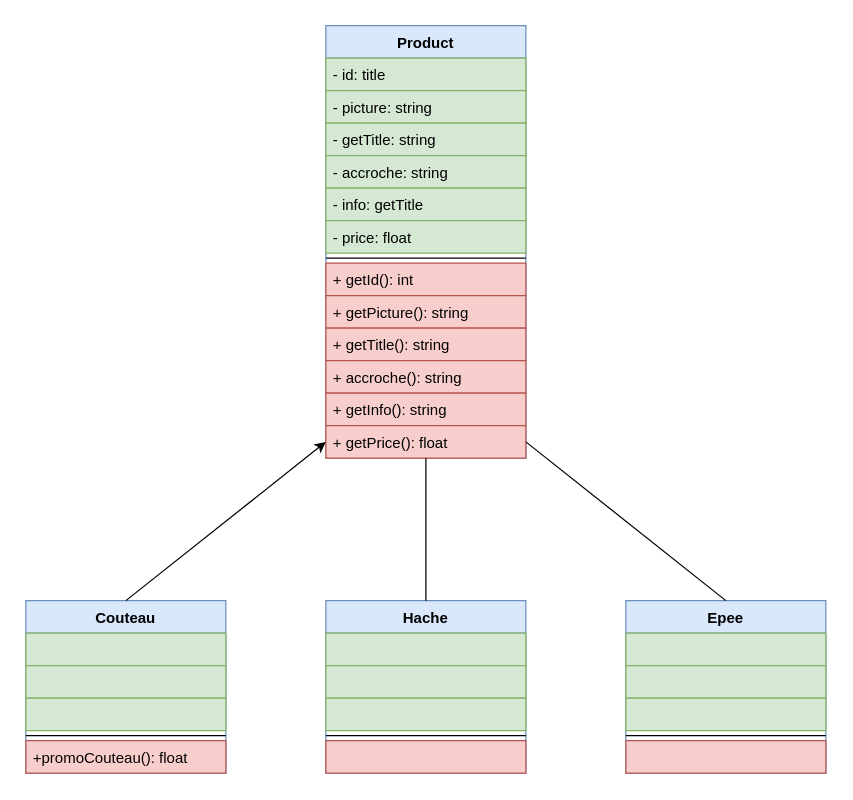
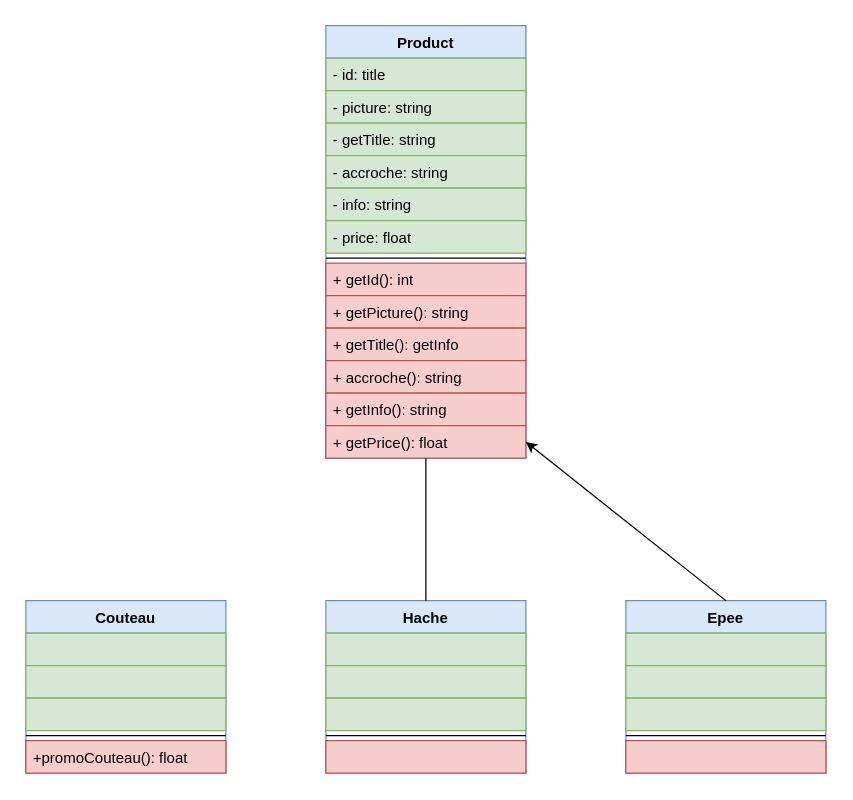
  <mxCell id="0" />
  <mxCell id="1" parent="0" />
  <mxCell id="2" value="Product" style="swimlane;fontStyle=1;align=center;verticalAlign=top;childLayout=stackLayout;horizontal=1;startSize=26;horizontalStack=0;resizeParent=1;resizeParentMax=0;resizeLast=0;collapsible=1;marginBottom=0;fillColor=#dae8fc;strokeColor=#6c8ebf;" vertex="1" parent="1"><mxGeometry x="260" y="20" width="160" height="346" as="geometry" /></mxCell>
  <mxCell id="3" value="- id: title&#10;" style="text;strokeColor=#82b366;fillColor=#d5e8d4;align=left;verticalAlign=top;spacingLeft=4;spacingRight=4;overflow=hidden;rotatable=0;points=[[0,0.5],[1,0.5]];portConstraint=eastwest;" vertex="1" parent="2"><mxGeometry y="26" width="160" height="26" as="geometry" /></mxCell>
  <mxCell id="4" value="- picture: string" style="text;strokeColor=#82b366;fillColor=#d5e8d4;align=left;verticalAlign=top;spacingLeft=4;spacingRight=4;overflow=hidden;rotatable=0;points=[[0,0.5],[1,0.5]];portConstraint=eastwest;" vertex="1" parent="2"><mxGeometry y="52" width="160" height="26" as="geometry" /></mxCell>
  <mxCell id="5" value="- getTitle: string&#10;" style="text;strokeColor=#82b366;fillColor=#d5e8d4;align=left;verticalAlign=top;spacingLeft=4;spacingRight=4;overflow=hidden;rotatable=0;points=[[0,0.5],[1,0.5]];portConstraint=eastwest;" vertex="1" parent="2"><mxGeometry y="78" width="160" height="26" as="geometry" /></mxCell>
  <mxCell id="6" value="- accroche: string&#10;" style="text;strokeColor=#82b366;fillColor=#d5e8d4;align=left;verticalAlign=top;spacingLeft=4;spacingRight=4;overflow=hidden;rotatable=0;points=[[0,0.5],[1,0.5]];portConstraint=eastwest;" vertex="1" parent="2"><mxGeometry y="104" width="160" height="26" as="geometry" /></mxCell>
- <mxCell id="7" value="- info: getTitle&#10;" style="text;strokeColor=#82b366;fillColor=#d5e8d4;align=left;verticalAlign=top;spacingLeft=4;spacingRight=4;overflow=hidden;rotatable=0;points=[[0,0.5],[1,0.5]];portConstraint=eastwest;" vertex="1" parent="2"><mxGeometry y="130" width="160" height="26" as="geometry" /></mxCell>
+ <mxCell id="7" value="- info: string&#10;" style="text;strokeColor=#82b366;fillColor=#d5e8d4;align=left;verticalAlign=top;spacingLeft=4;spacingRight=4;overflow=hidden;rotatable=0;points=[[0,0.5],[1,0.5]];portConstraint=eastwest;" vertex="1" parent="2"><mxGeometry y="130" width="160" height="26" as="geometry" /></mxCell>
  <mxCell id="8" value="- price: float&#10;" style="text;strokeColor=#82b366;fillColor=#d5e8d4;align=left;verticalAlign=top;spacingLeft=4;spacingRight=4;overflow=hidden;rotatable=0;points=[[0,0.5],[1,0.5]];portConstraint=eastwest;" vertex="1" parent="2"><mxGeometry y="156" width="160" height="26" as="geometry" /></mxCell>
  <mxCell id="9" value="" style="line;strokeWidth=1;fillColor=none;align=left;verticalAlign=middle;spacingTop=-1;spacingLeft=3;spacingRight=3;rotatable=0;labelPosition=right;points=[];portConstraint=eastwest;" vertex="1" parent="2"><mxGeometry y="182" width="160" height="8" as="geometry" /></mxCell>
  <mxCell id="10" value="+ getId(): int" style="text;strokeColor=#b85450;fillColor=#f8cecc;align=left;verticalAlign=top;spacingLeft=4;spacingRight=4;overflow=hidden;rotatable=0;points=[[0,0.5],[1,0.5]];portConstraint=eastwest;" vertex="1" parent="2"><mxGeometry y="190" width="160" height="26" as="geometry" /></mxCell>
  <mxCell id="11" value="+ getPicture(): string" style="text;strokeColor=#b85450;fillColor=#f8cecc;align=left;verticalAlign=top;spacingLeft=4;spacingRight=4;overflow=hidden;rotatable=0;points=[[0,0.5],[1,0.5]];portConstraint=eastwest;" vertex="1" parent="2"><mxGeometry y="216" width="160" height="26" as="geometry" /></mxCell>
- <mxCell id="12" value="+ getTitle(): string" style="text;strokeColor=#b85450;fillColor=#f8cecc;align=left;verticalAlign=top;spacingLeft=4;spacingRight=4;overflow=hidden;rotatable=0;points=[[0,0.5],[1,0.5]];portConstraint=eastwest;" vertex="1" parent="2"><mxGeometry y="242" width="160" height="26" as="geometry" /></mxCell>
+ <mxCell id="12" value="+ getTitle(): getInfo" style="text;strokeColor=#b85450;fillColor=#f8cecc;align=left;verticalAlign=top;spacingLeft=4;spacingRight=4;overflow=hidden;rotatable=0;points=[[0,0.5],[1,0.5]];portConstraint=eastwest;" vertex="1" parent="2"><mxGeometry y="242" width="160" height="26" as="geometry" /></mxCell>
  <mxCell id="13" value="+ accroche(): string" style="text;strokeColor=#b85450;fillColor=#f8cecc;align=left;verticalAlign=top;spacingLeft=4;spacingRight=4;overflow=hidden;rotatable=0;points=[[0,0.5],[1,0.5]];portConstraint=eastwest;" vertex="1" parent="2"><mxGeometry y="268" width="160" height="26" as="geometry" /></mxCell>
  <mxCell id="14" value="+ getInfo(): string" style="text;strokeColor=#b85450;fillColor=#f8cecc;align=left;verticalAlign=top;spacingLeft=4;spacingRight=4;overflow=hidden;rotatable=0;points=[[0,0.5],[1,0.5]];portConstraint=eastwest;" vertex="1" parent="2"><mxGeometry y="294" width="160" height="26" as="geometry" /></mxCell>
  <mxCell id="15" value="+ getPrice(): float" style="text;strokeColor=#b85450;fillColor=#f8cecc;align=left;verticalAlign=top;spacingLeft=4;spacingRight=4;overflow=hidden;rotatable=0;points=[[0,0.5],[1,0.5]];portConstraint=eastwest;" vertex="1" parent="2"><mxGeometry y="320" width="160" height="26" as="geometry" /></mxCell>
  <mxCell id="16" value="Couteau" style="swimlane;fontStyle=1;align=center;verticalAlign=top;childLayout=stackLayout;horizontal=1;startSize=26;horizontalStack=0;resizeParent=1;resizeParentMax=0;resizeLast=0;collapsible=1;marginBottom=0;fillColor=#dae8fc;strokeColor=#6c8ebf;" vertex="1" parent="1"><mxGeometry x="20" y="480" width="160" height="138" as="geometry" /></mxCell>
  <mxCell id="17" value="" style="text;strokeColor=#82b366;fillColor=#d5e8d4;align=left;verticalAlign=top;spacingLeft=4;spacingRight=4;overflow=hidden;rotatable=0;points=[[0,0.5],[1,0.5]];portConstraint=eastwest;" vertex="1" parent="16"><mxGeometry y="26" width="160" height="26" as="geometry" /></mxCell>
  <mxCell id="18" value="" style="text;strokeColor=#82b366;fillColor=#d5e8d4;align=left;verticalAlign=top;spacingLeft=4;spacingRight=4;overflow=hidden;rotatable=0;points=[[0,0.5],[1,0.5]];portConstraint=eastwest;" vertex="1" parent="16"><mxGeometry y="52" width="160" height="26" as="geometry" /></mxCell>
  <mxCell id="19" value="" style="text;strokeColor=#82b366;fillColor=#d5e8d4;align=left;verticalAlign=top;spacingLeft=4;spacingRight=4;overflow=hidden;rotatable=0;points=[[0,0.5],[1,0.5]];portConstraint=eastwest;" vertex="1" parent="16"><mxGeometry y="78" width="160" height="26" as="geometry" /></mxCell>
  <mxCell id="20" value="" style="line;strokeWidth=1;fillColor=none;align=left;verticalAlign=middle;spacingTop=-1;spacingLeft=3;spacingRight=3;rotatable=0;labelPosition=right;points=[];portConstraint=eastwest;" vertex="1" parent="16"><mxGeometry y="104" width="160" height="8" as="geometry" /></mxCell>
  <mxCell id="21" value="+promoCouteau(): float" style="text;strokeColor=#b85450;fillColor=#f8cecc;align=left;verticalAlign=top;spacingLeft=4;spacingRight=4;overflow=hidden;rotatable=0;points=[[0,0.5],[1,0.5]];portConstraint=eastwest;" vertex="1" parent="16"><mxGeometry y="112" width="160" height="26" as="geometry" /></mxCell>
  <mxCell id="22" value="Hache" style="swimlane;fontStyle=1;align=center;verticalAlign=top;childLayout=stackLayout;horizontal=1;startSize=26;horizontalStack=0;resizeParent=1;resizeParentMax=0;resizeLast=0;collapsible=1;marginBottom=0;fillColor=#dae8fc;strokeColor=#6c8ebf;" vertex="1" parent="1"><mxGeometry x="260" y="480" width="160" height="138" as="geometry" /></mxCell>
  <mxCell id="23" value="" style="text;strokeColor=#82b366;fillColor=#d5e8d4;align=left;verticalAlign=top;spacingLeft=4;spacingRight=4;overflow=hidden;rotatable=0;points=[[0,0.5],[1,0.5]];portConstraint=eastwest;" vertex="1" parent="22"><mxGeometry y="26" width="160" height="26" as="geometry" /></mxCell>
  <mxCell id="24" value="" style="text;strokeColor=#82b366;fillColor=#d5e8d4;align=left;verticalAlign=top;spacingLeft=4;spacingRight=4;overflow=hidden;rotatable=0;points=[[0,0.5],[1,0.5]];portConstraint=eastwest;" vertex="1" parent="22"><mxGeometry y="52" width="160" height="26" as="geometry" /></mxCell>
  <mxCell id="25" value="" style="text;strokeColor=#82b366;fillColor=#d5e8d4;align=left;verticalAlign=top;spacingLeft=4;spacingRight=4;overflow=hidden;rotatable=0;points=[[0,0.5],[1,0.5]];portConstraint=eastwest;" vertex="1" parent="22"><mxGeometry y="78" width="160" height="26" as="geometry" /></mxCell>
  <mxCell id="26" value="" style="line;strokeWidth=1;fillColor=none;align=left;verticalAlign=middle;spacingTop=-1;spacingLeft=3;spacingRight=3;rotatable=0;labelPosition=right;points=[];portConstraint=eastwest;" vertex="1" parent="22"><mxGeometry y="104" width="160" height="8" as="geometry" /></mxCell>
  <mxCell id="27" value="" style="text;strokeColor=#b85450;fillColor=#f8cecc;align=left;verticalAlign=top;spacingLeft=4;spacingRight=4;overflow=hidden;rotatable=0;points=[[0,0.5],[1,0.5]];portConstraint=eastwest;" vertex="1" parent="22"><mxGeometry y="112" width="160" height="26" as="geometry" /></mxCell>
  <mxCell id="28" value="Epee" style="swimlane;fontStyle=1;align=center;verticalAlign=top;childLayout=stackLayout;horizontal=1;startSize=26;horizontalStack=0;resizeParent=1;resizeParentMax=0;resizeLast=0;collapsible=1;marginBottom=0;fillColor=#dae8fc;strokeColor=#6c8ebf;" vertex="1" parent="1"><mxGeometry x="500" y="480" width="160" height="138" as="geometry" /></mxCell>
  <mxCell id="29" value="" style="text;strokeColor=#82b366;fillColor=#d5e8d4;align=left;verticalAlign=top;spacingLeft=4;spacingRight=4;overflow=hidden;rotatable=0;points=[[0,0.5],[1,0.5]];portConstraint=eastwest;" vertex="1" parent="28"><mxGeometry y="26" width="160" height="26" as="geometry" /></mxCell>
  <mxCell id="30" value="" style="text;strokeColor=#82b366;fillColor=#d5e8d4;align=left;verticalAlign=top;spacingLeft=4;spacingRight=4;overflow=hidden;rotatable=0;points=[[0,0.5],[1,0.5]];portConstraint=eastwest;" vertex="1" parent="28"><mxGeometry y="52" width="160" height="26" as="geometry" /></mxCell>
  <mxCell id="31" value="" style="text;strokeColor=#82b366;fillColor=#d5e8d4;align=left;verticalAlign=top;spacingLeft=4;spacingRight=4;overflow=hidden;rotatable=0;points=[[0,0.5],[1,0.5]];portConstraint=eastwest;" vertex="1" parent="28"><mxGeometry y="78" width="160" height="26" as="geometry" /></mxCell>
  <mxCell id="32" value="" style="line;strokeWidth=1;fillColor=none;align=left;verticalAlign=middle;spacingTop=-1;spacingLeft=3;spacingRight=3;rotatable=0;labelPosition=right;points=[];portConstraint=eastwest;" vertex="1" parent="28"><mxGeometry y="104" width="160" height="8" as="geometry" /></mxCell>
  <mxCell id="33" value="" style="text;strokeColor=#b85450;fillColor=#f8cecc;align=left;verticalAlign=top;spacingLeft=4;spacingRight=4;overflow=hidden;rotatable=0;points=[[0,0.5],[1,0.5]];portConstraint=eastwest;" vertex="1" parent="28"><mxGeometry y="112" width="160" height="26" as="geometry" /></mxCell>
- <mxCell id="34" value="" style="endArrow=classic;html=1;rounded=0;entryX=0;entryY=0.5;entryDx=0;entryDy=0;exitX=0.5;exitY=0;exitDx=0;exitDy=0;" edge="1" parent="1" source="16" target="15"><mxGeometry width="50" height="50" relative="1" as="geometry"><mxPoint x="120" y="490" as="sourcePoint" /><mxPoint x="170" y="440" as="targetPoint" /></mxGeometry></mxCell>
  <mxCell id="35" value="" style="endArrow=none;html=1;rounded=0;entryX=0.5;entryY=1;entryDx=0;entryDy=0;exitX=0.5;exitY=0;exitDx=0;exitDy=0;" edge="1" parent="1" source="22" target="2"><mxGeometry width="50" height="50" relative="1" as="geometry"><mxPoint x="340" y="470" as="sourcePoint" /><mxPoint x="400" y="440" as="targetPoint" /></mxGeometry></mxCell>
- <mxCell id="36" value="" style="endArrow=none;html=1;rounded=0;entryX=1;entryY=0.5;entryDx=0;entryDy=0;exitX=0.5;exitY=0;exitDx=0;exitDy=0;" edge="1" parent="1" source="28" target="15"><mxGeometry width="50" height="50" relative="1" as="geometry"><mxPoint x="580" y="530" as="sourcePoint" /><mxPoint x="630" y="480" as="targetPoint" /></mxGeometry></mxCell>
+ <mxCell id="36" value="" style="endArrow=classic;html=1;rounded=0;entryX=1;entryY=0.5;entryDx=0;entryDy=0;exitX=0.5;exitY=0;exitDx=0;exitDy=0;" edge="1" parent="1" source="28" target="15"><mxGeometry width="50" height="50" relative="1" as="geometry"><mxPoint x="580" y="530" as="sourcePoint" /><mxPoint x="630" y="480" as="targetPoint" /></mxGeometry></mxCell>
